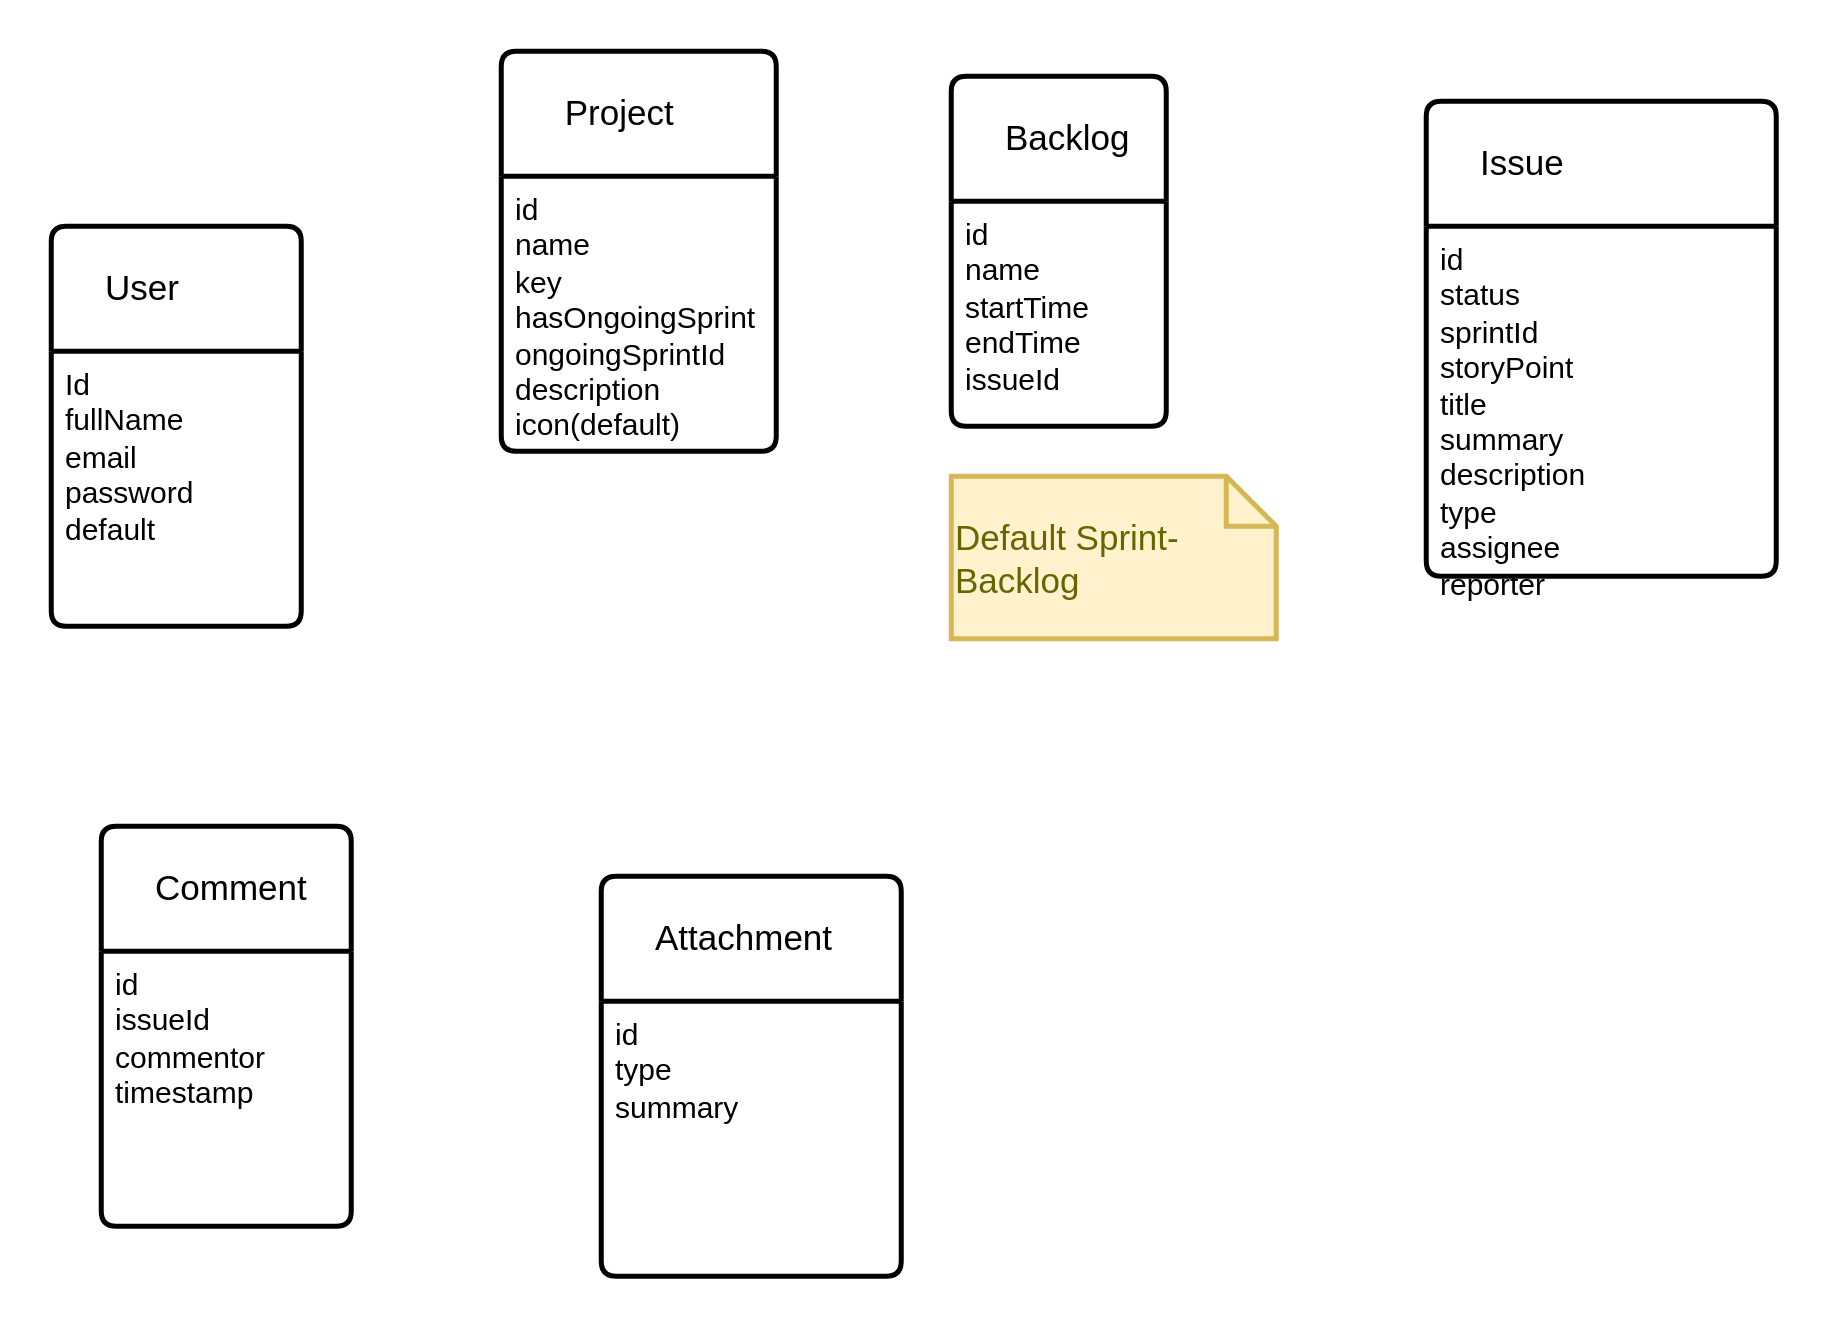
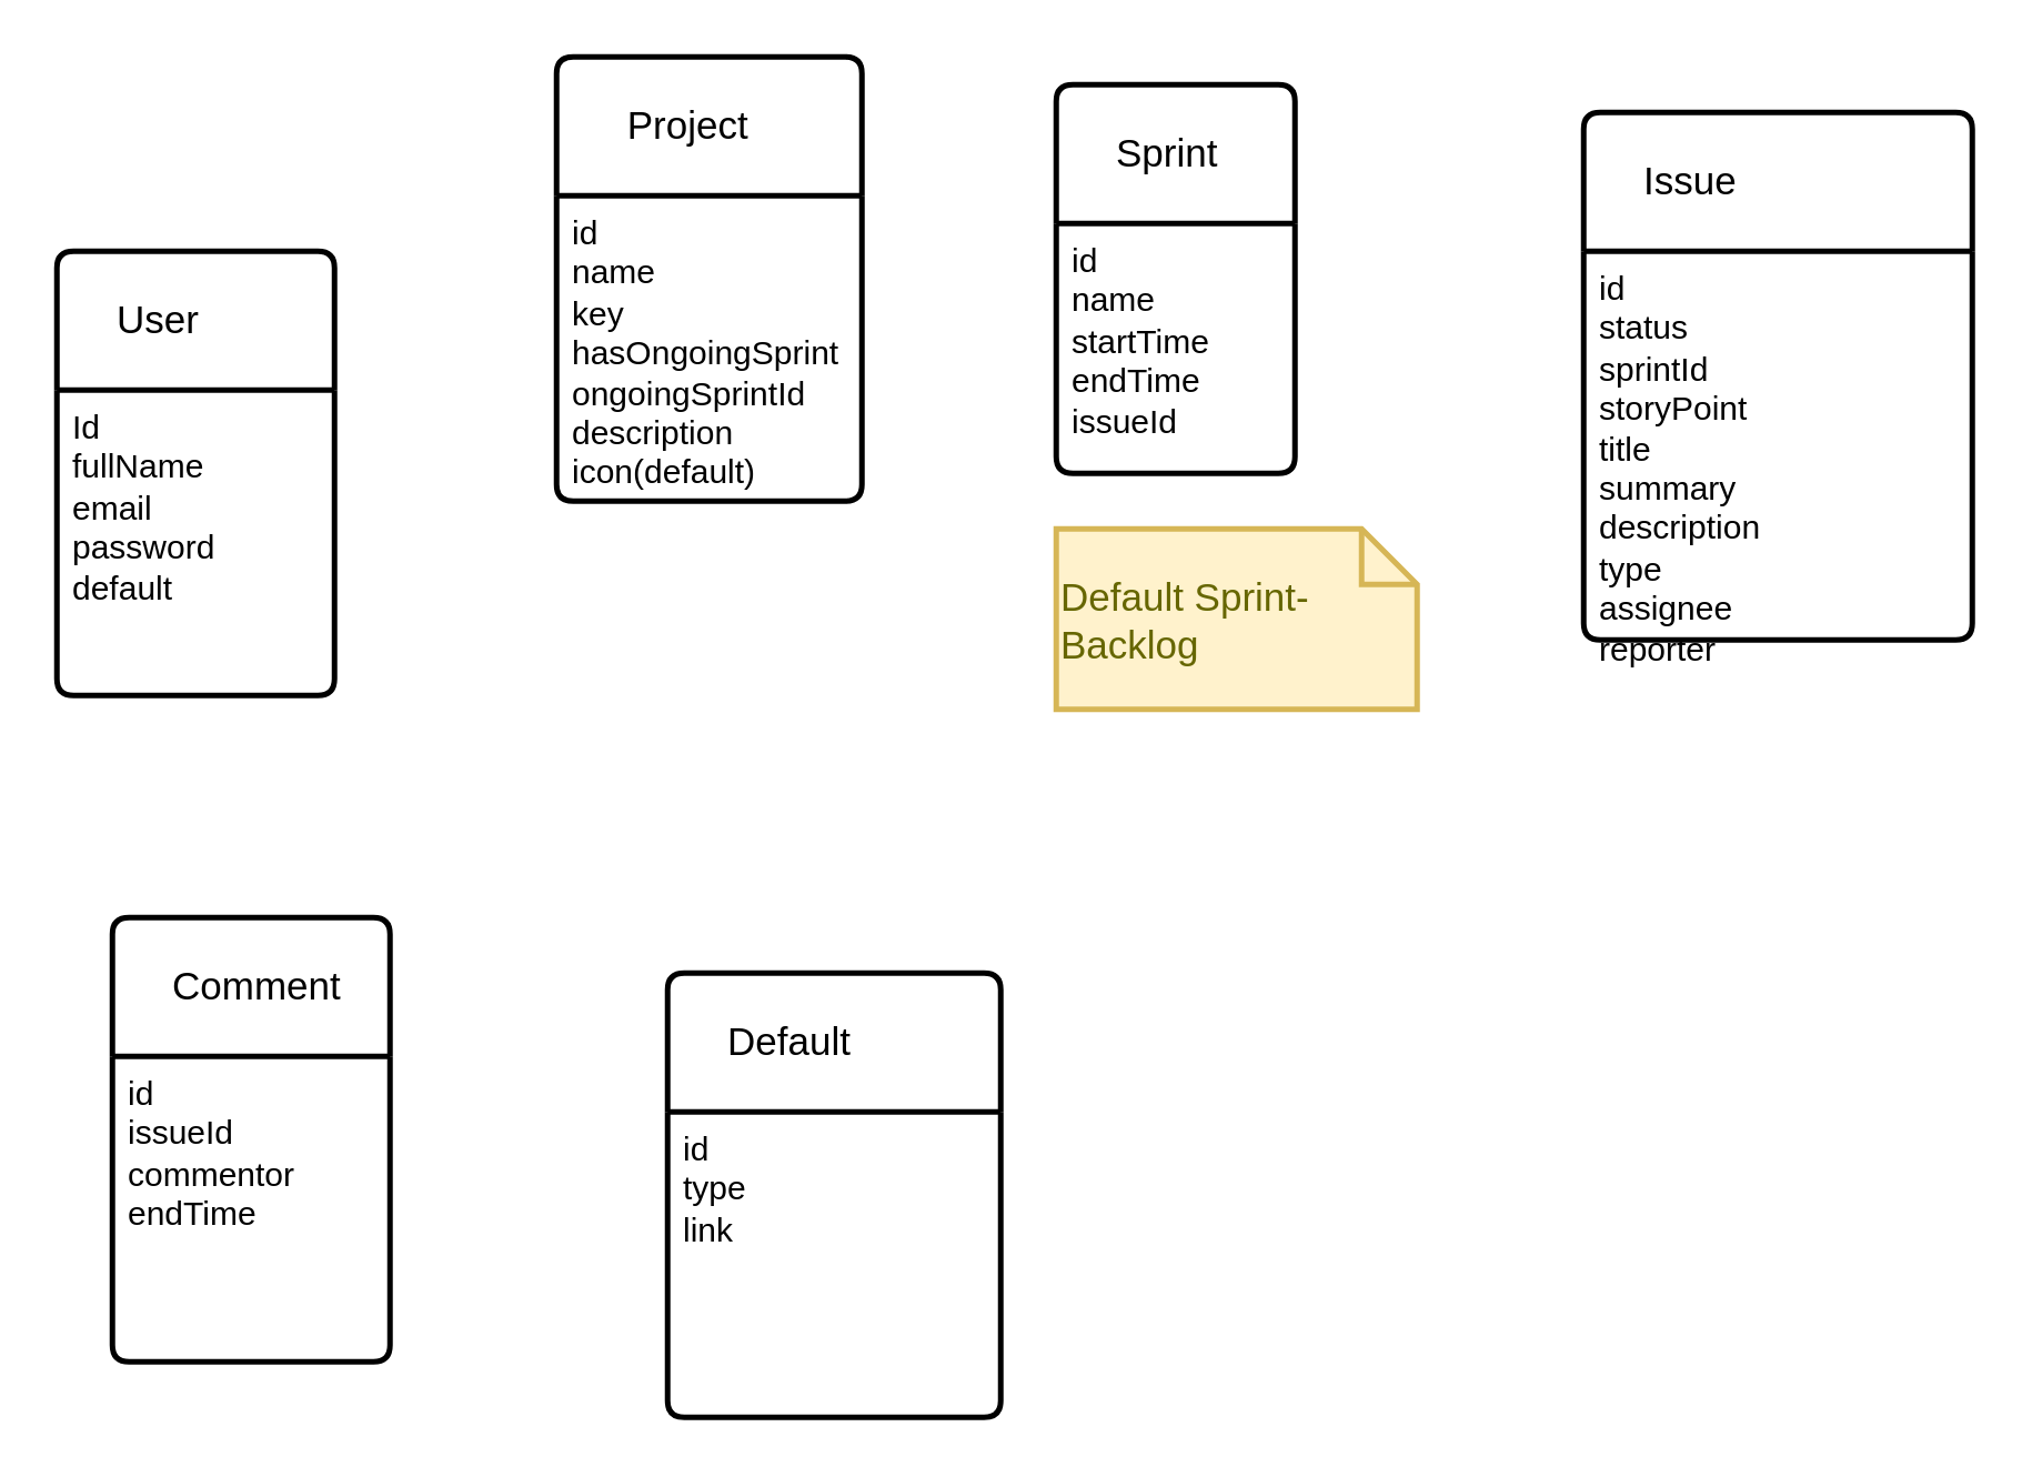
  <mxCell id="0" />
  <mxCell id="1" parent="0" />
  <mxCell id="2" value="User" style="swimlane;childLayout=stackLayout;horizontal=1;startSize=50;horizontalStack=0;rounded=1;fontSize=14;fontStyle=0;strokeWidth=2;resizeParent=0;resizeLast=1;shadow=0;dashed=0;align=left;arcSize=4;whiteSpace=wrap;html=1;spacing=22;" parent="1" vertex="1"><mxGeometry x="20" y="90" width="100" height="160" as="geometry" /></mxCell>
  <mxCell id="3" value="&lt;font style=&quot;font-size: 12px;&quot;&gt;Id&lt;br&gt;fullName&lt;/font&gt;&lt;div&gt;&lt;font style=&quot;font-size: 12px;&quot;&gt;email&lt;/font&gt;&lt;/div&gt;&lt;div&gt;&lt;font style=&quot;font-size: 12px;&quot;&gt;password&lt;/font&gt;&lt;/div&gt;&lt;div&gt;&lt;font style=&quot;font-size: 12px;&quot;&gt;default&lt;/font&gt;&lt;/div&gt;" style="align=left;strokeColor=none;fillColor=none;spacingLeft=4;fontSize=12;verticalAlign=top;resizable=0;rotatable=0;part=1;html=1;" parent="2" vertex="1"><mxGeometry y="50" width="100" height="110" as="geometry" /></mxCell>
  <mxCell id="4" value="&lt;span id=&quot;docs-internal-guid-b362fcdb-7fff-917d-6e88-48ba830d9adc&quot;&gt;&amp;nbsp;Project&lt;/span&gt;" style="swimlane;childLayout=stackLayout;horizontal=1;startSize=50;horizontalStack=0;rounded=1;fontSize=14;fontStyle=0;strokeWidth=2;resizeParent=0;resizeLast=1;shadow=0;dashed=0;align=left;arcSize=4;whiteSpace=wrap;html=1;spacing=22;" parent="1" vertex="1"><mxGeometry x="200" y="20" width="110" height="160" as="geometry" /></mxCell>
  <mxCell id="5" value="&lt;span style=&quot;background-color: initial;&quot;&gt;id&lt;br&gt;name&lt;br&gt;key&lt;br&gt;hasOngoingSprint&lt;br&gt;&lt;/span&gt;&lt;div&gt;ongoingSprintId&lt;/div&gt;&lt;div&gt;description&lt;/div&gt;&lt;div&gt;icon(default)&lt;/div&gt;&lt;div&gt;&lt;br&gt;&lt;/div&gt;" style="align=left;strokeColor=none;fillColor=none;spacingLeft=4;fontSize=12;verticalAlign=top;resizable=0;rotatable=0;part=1;html=1;" parent="4" vertex="1"><mxGeometry y="50" width="110" height="110" as="geometry" /></mxCell>
- <mxCell id="6" value="&lt;span id=&quot;docs-internal-guid-b362fcdb-7fff-917d-6e88-48ba830d9adc&quot;&gt;Backlog&lt;/span&gt;" style="swimlane;childLayout=stackLayout;horizontal=1;startSize=50;horizontalStack=0;rounded=1;fontSize=14;fontStyle=0;strokeWidth=2;resizeParent=0;resizeLast=1;shadow=0;dashed=0;align=left;arcSize=4;whiteSpace=wrap;html=1;spacing=22;" parent="1" vertex="1"><mxGeometry x="380" y="30" width="86" height="140" as="geometry" /></mxCell>
+ <mxCell id="6" value="&lt;span id=&quot;docs-internal-guid-b362fcdb-7fff-917d-6e88-48ba830d9adc&quot;&gt;Sprint&lt;/span&gt;" style="swimlane;childLayout=stackLayout;horizontal=1;startSize=50;horizontalStack=0;rounded=1;fontSize=14;fontStyle=0;strokeWidth=2;resizeParent=0;resizeLast=1;shadow=0;dashed=0;align=left;arcSize=4;whiteSpace=wrap;html=1;spacing=22;" parent="1" vertex="1"><mxGeometry x="380" y="30" width="86" height="140" as="geometry" /></mxCell>
  <mxCell id="7" value="&lt;span style=&quot;background-color: initial;&quot;&gt;id&lt;br&gt;name&lt;br&gt;&lt;/span&gt;&lt;span style=&quot;background-color: initial;&quot;&gt;startTime &lt;br&gt;endTime&lt;br&gt;issueId&lt;br&gt;&lt;/span&gt;" style="align=left;strokeColor=none;fillColor=none;spacingLeft=4;fontSize=12;verticalAlign=top;resizable=0;rotatable=0;part=1;html=1;" parent="6" vertex="1"><mxGeometry y="50" width="86" height="90" as="geometry" /></mxCell>
  <mxCell id="8" value="Comment" style="swimlane;childLayout=stackLayout;horizontal=1;startSize=50;horizontalStack=0;rounded=1;fontSize=14;fontStyle=0;strokeWidth=2;resizeParent=0;resizeLast=1;shadow=0;dashed=0;align=left;arcSize=4;whiteSpace=wrap;html=1;spacing=22;" parent="1" vertex="1"><mxGeometry x="40" y="330" width="100" height="160" as="geometry" /></mxCell>
- <mxCell id="9" value="&lt;div&gt;id&lt;/div&gt;&lt;div&gt;issueId&lt;/div&gt;&lt;div&gt;commentor&lt;/div&gt;&lt;div&gt;timestamp&lt;/div&gt;" style="align=left;strokeColor=none;fillColor=none;spacingLeft=4;fontSize=12;verticalAlign=top;resizable=0;rotatable=0;part=1;html=1;" parent="8" vertex="1"><mxGeometry y="50" width="100" height="110" as="geometry" /></mxCell>
+ <mxCell id="9" value="&lt;div&gt;id&lt;/div&gt;&lt;div&gt;issueId&lt;/div&gt;&lt;div&gt;commentor&lt;/div&gt;&lt;div&gt;endTime&lt;/div&gt;" style="align=left;strokeColor=none;fillColor=none;spacingLeft=4;fontSize=12;verticalAlign=top;resizable=0;rotatable=0;part=1;html=1;" parent="8" vertex="1"><mxGeometry y="50" width="100" height="110" as="geometry" /></mxCell>
  <mxCell id="10" value="&lt;span id=&quot;docs-internal-guid-b362fcdb-7fff-917d-6e88-48ba830d9adc&quot;&gt;Issue&lt;/span&gt;" style="swimlane;childLayout=stackLayout;horizontal=1;startSize=50;horizontalStack=0;rounded=1;fontSize=14;fontStyle=0;strokeWidth=2;resizeParent=0;resizeLast=1;shadow=0;dashed=0;align=left;arcSize=4;whiteSpace=wrap;html=1;spacing=22;" parent="1" vertex="1"><mxGeometry x="570" y="40" width="140" height="190" as="geometry" /></mxCell>
  <mxCell id="11" value="&lt;div&gt;id&lt;/div&gt;&lt;div&gt;status&lt;/div&gt;&lt;div&gt;sprintId&lt;/div&gt;&lt;div&gt;storyPoint&lt;/div&gt;&lt;div&gt;title&lt;/div&gt;&lt;div&gt;summary&lt;/div&gt;&lt;div&gt;description&lt;/div&gt;&lt;div&gt;type&lt;/div&gt;&lt;div&gt;assignee&lt;/div&gt;&lt;div&gt;reporter&lt;/div&gt;" style="align=left;strokeColor=none;fillColor=none;spacingLeft=4;fontSize=12;verticalAlign=top;resizable=0;rotatable=0;part=1;html=1;" parent="10" vertex="1"><mxGeometry y="50" width="140" height="140" as="geometry" /></mxCell>
- <mxCell id="12" value="Attachment" style="swimlane;childLayout=stackLayout;horizontal=1;startSize=50;horizontalStack=0;rounded=1;fontSize=14;fontStyle=0;strokeWidth=2;resizeParent=0;resizeLast=1;shadow=0;dashed=0;align=left;arcSize=4;whiteSpace=wrap;html=1;spacing=22;" parent="1" vertex="1"><mxGeometry x="240" y="350" width="120" height="160" as="geometry" /></mxCell>
- <mxCell id="13" value="&lt;div&gt;id&lt;/div&gt;&lt;div&gt;type&lt;/div&gt;&lt;div&gt;summary&lt;/div&gt;" style="align=left;strokeColor=none;fillColor=none;spacingLeft=4;fontSize=12;verticalAlign=top;resizable=0;rotatable=0;part=1;html=1;" parent="12" vertex="1"><mxGeometry y="50" width="120" height="110" as="geometry" /></mxCell>
+ <mxCell id="12" value="Default" style="swimlane;childLayout=stackLayout;horizontal=1;startSize=50;horizontalStack=0;rounded=1;fontSize=14;fontStyle=0;strokeWidth=2;resizeParent=0;resizeLast=1;shadow=0;dashed=0;align=left;arcSize=4;whiteSpace=wrap;html=1;spacing=22;" parent="1" vertex="1"><mxGeometry x="240" y="350" width="120" height="160" as="geometry" /></mxCell>
+ <mxCell id="13" value="&lt;div&gt;id&lt;/div&gt;&lt;div&gt;type&lt;/div&gt;&lt;div&gt;link&lt;/div&gt;" style="align=left;strokeColor=none;fillColor=none;spacingLeft=4;fontSize=12;verticalAlign=top;resizable=0;rotatable=0;part=1;html=1;" parent="12" vertex="1"><mxGeometry y="50" width="120" height="110" as="geometry" /></mxCell>
  <mxCell id="14" value="Default Sprint- Backlog" style="shape=note;strokeWidth=2;fontSize=14;size=20;whiteSpace=wrap;html=1;fillColor=#fff2cc;strokeColor=#d6b656;fontColor=#666600;align=left;" vertex="1" parent="1"><mxGeometry x="380" y="190" width="130" height="65" as="geometry" /></mxCell>
